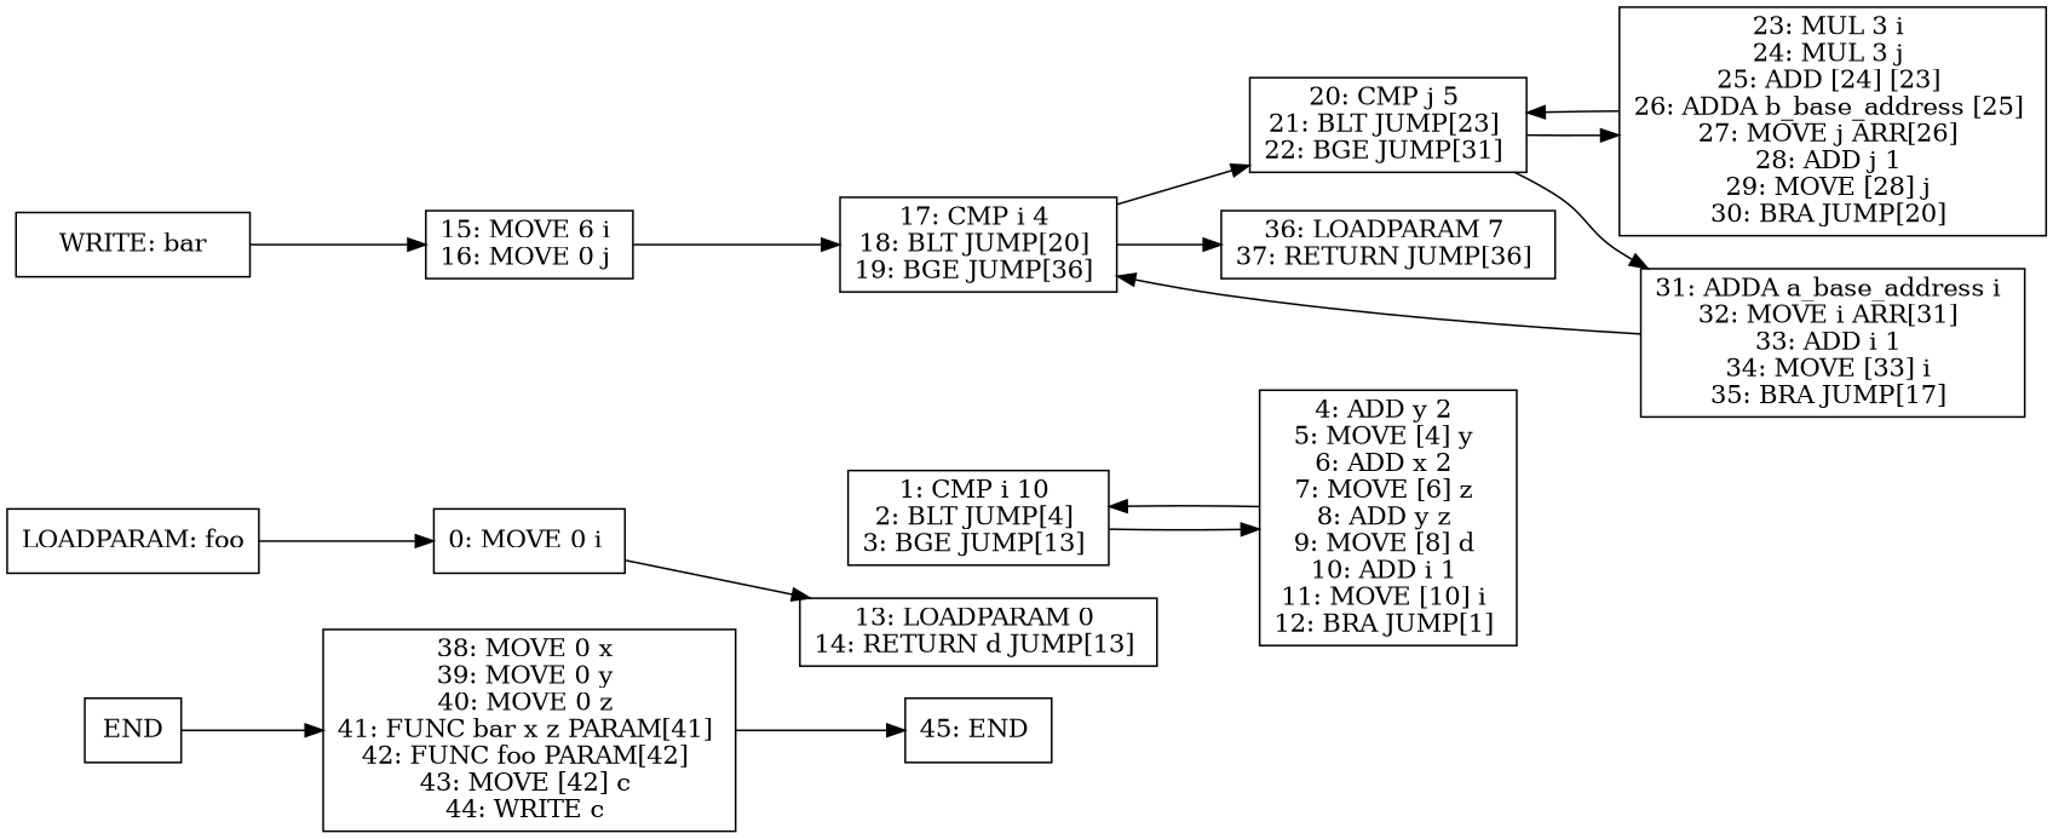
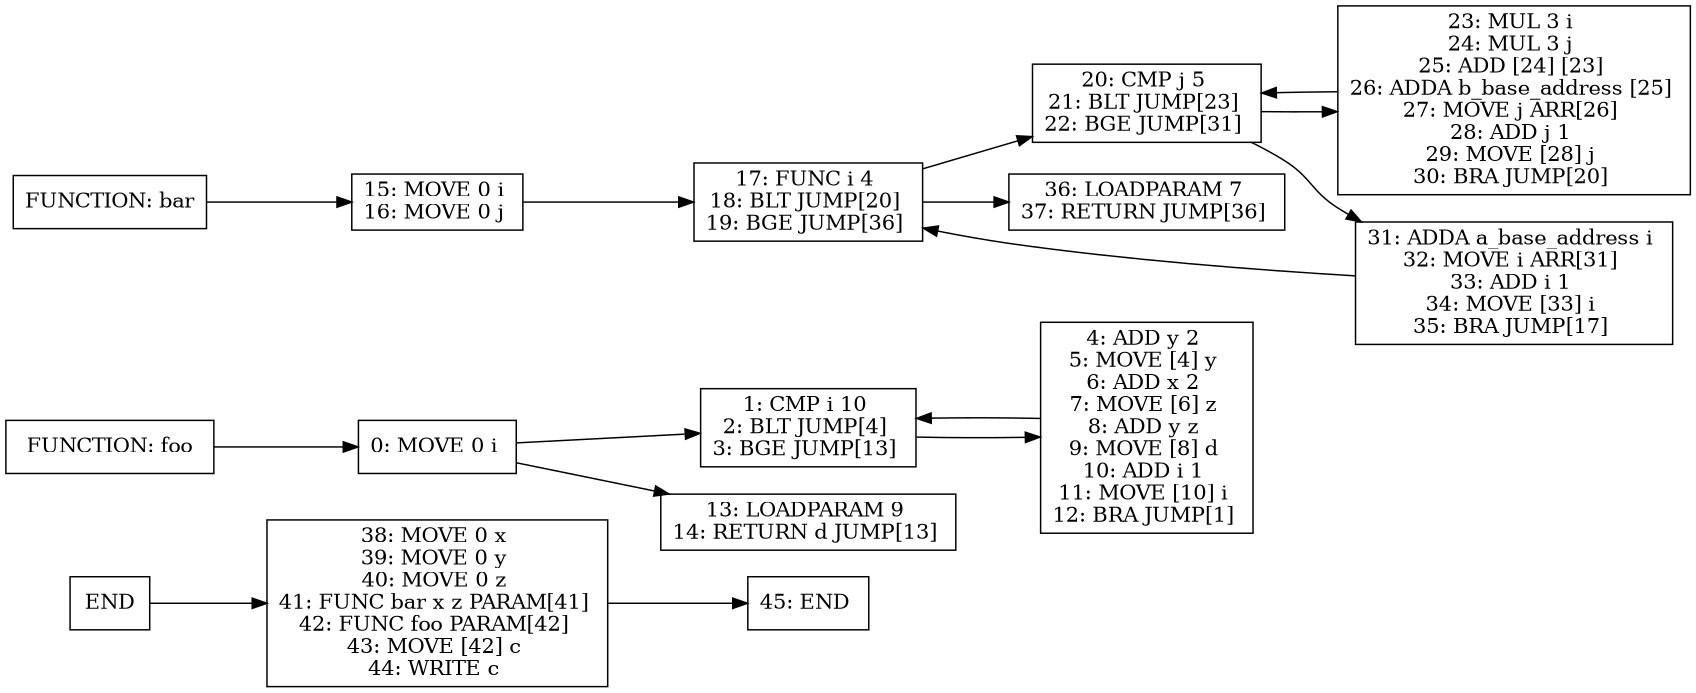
  digraph {
    rankdir=LR
    node [shape=box]
    n1 [label=END]
    n2 [label="38: MOVE 0 x \n39: MOVE 0 y \n40: MOVE 0 z \n41: FUNC bar x z PARAM[41] \n42: FUNC foo PARAM[42] \n43: MOVE [42] c \n44: WRITE c \n"]
    n3 [label="45: END \n"]
-   n4 [label="LOADPARAM: foo"]
+   n4 [label="FUNCTION: foo"]
    n5 [label="0: MOVE 0 i \n"]
    n6 [label="1: CMP i 10 \n2: BLT JUMP[4] \n3: BGE JUMP[13] \n"]
-   n7 [label="13: LOADPARAM 0 \n14: RETURN d JUMP[13] \n"]
+   n7 [label="13: LOADPARAM 9 \n14: RETURN d JUMP[13] \n"]
    n8 [label="4: ADD y 2 \n5: MOVE [4] y \n6: ADD x 2 \n7: MOVE [6] z \n8: ADD y z \n9: MOVE [8] d \n10: ADD i 1 \n11: MOVE [10] i \n12: BRA JUMP[1] \n"]
-   n9 [label="WRITE: bar"]
-   n10 [label="15: MOVE 6 i \n16: MOVE 0 j \n"]
-   n11 [label="17: CMP i 4 \n18: BLT JUMP[20] \n19: BGE JUMP[36] \n"]
+   n9 [label="FUNCTION: bar"]
+   n10 [label="15: MOVE 0 i \n16: MOVE 0 j \n"]
+   n11 [label="17: FUNC i 4 \n18: BLT JUMP[20] \n19: BGE JUMP[36] \n"]
    n12 [label="20: CMP j 5 \n21: BLT JUMP[23] \n22: BGE JUMP[31] \n"]
    n13 [label="36: LOADPARAM 7 \n37: RETURN JUMP[36] \n"]
    n14 [label="23: MUL 3 i \n24: MUL 3 j \n25: ADD [24] [23] \n26: ADDA b_base_address [25] \n27: MOVE j ARR[26] \n28: ADD j 1 \n29: MOVE [28] j \n30: BRA JUMP[20] \n"]
    n15 [label="31: ADDA a_base_address i \n32: MOVE i ARR[31] \n33: ADD i 1 \n34: MOVE [33] i \n35: BRA JUMP[17] \n"]
    n1 -> n2
    n2 -> n3
    n4 -> n5
+   n5 -> n6
    n5 -> n7
    n6 -> n8
    n8 -> n6
    n9 -> n10
    n10 -> n11
    n11 -> n12
    n11 -> n13
    n12 -> n14
    n12 -> n15
    n14 -> n12
    n15 -> n11
  }
